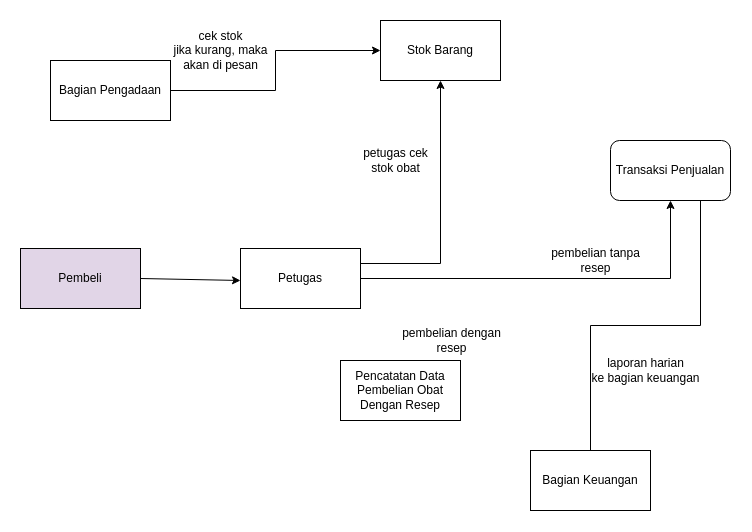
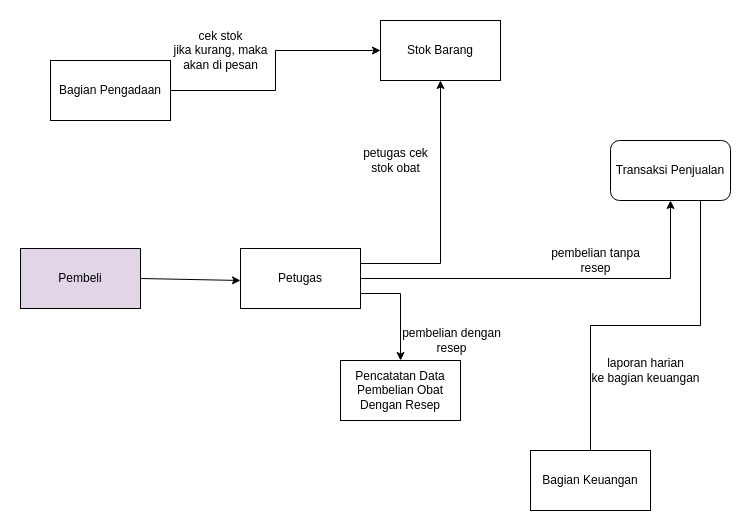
  <mxCell id="0" />
  <mxCell id="1" parent="0" />
  <mxCell id="2" style="edgeStyle=orthogonalEdgeStyle;rounded=0;orthogonalLoop=1;jettySize=auto;html=1;exitX=0.75;exitY=1;exitDx=0;exitDy=0;entryX=0.5;entryY=0;entryDx=0;entryDy=0;endArrow=none;" edge="1" parent="1" source="3" target="8"><mxGeometry relative="1" as="geometry" /></mxCell>
  <mxCell id="3" value="Transaksi Penjualan" style="rounded=1;whiteSpace=wrap;html=1;" vertex="1" parent="1"><mxGeometry x="610" y="140" width="120" height="60" as="geometry" /></mxCell>
  <mxCell id="4" value="Pembeli" style="rounded=0;whiteSpace=wrap;html=1;fillColor=#e1d5e7;" vertex="1" parent="1"><mxGeometry x="20" y="248" width="120" height="60" as="geometry" /></mxCell>
  <mxCell id="5" style="edgeStyle=orthogonalEdgeStyle;rounded=0;orthogonalLoop=1;jettySize=auto;html=1;entryX=0;entryY=0.5;entryDx=0;entryDy=0;" edge="1" parent="1" source="6" target="7"><mxGeometry relative="1" as="geometry" /></mxCell>
  <mxCell id="6" value="Bagian Pengadaan" style="rounded=0;whiteSpace=wrap;html=1;" vertex="1" parent="1"><mxGeometry x="50" y="60" width="120" height="60" as="geometry" /></mxCell>
  <mxCell id="7" value="Stok Barang" style="rounded=0;whiteSpace=wrap;html=1;" vertex="1" parent="1"><mxGeometry x="380" y="20" width="120" height="60" as="geometry" /></mxCell>
  <mxCell id="8" value="Bagian Keuangan" style="rounded=0;whiteSpace=wrap;html=1;" vertex="1" parent="1"><mxGeometry x="530" y="450" width="120" height="60" as="geometry" /></mxCell>
  <mxCell id="9" value="" style="endArrow=classic;html=1;rounded=0;exitX=1;exitY=0.5;exitDx=0;exitDy=0;" edge="1" parent="1" source="4"><mxGeometry width="50" height="50" relative="1" as="geometry"><mxPoint x="310" y="308" as="sourcePoint" /><mxPoint x="240" y="280" as="targetPoint" /></mxGeometry></mxCell>
  <mxCell id="10" value="pembelian tanpa&lt;br&gt;resep" style="text;html=1;align=center;verticalAlign=middle;resizable=0;points=[];autosize=1;strokeColor=none;fillColor=none;" vertex="1" parent="1"><mxGeometry x="540" y="240" width="110" height="40" as="geometry" /></mxCell>
  <mxCell id="11" style="edgeStyle=orthogonalEdgeStyle;rounded=0;orthogonalLoop=1;jettySize=auto;html=1;exitX=1;exitY=0.5;exitDx=0;exitDy=0;entryX=0.5;entryY=1;entryDx=0;entryDy=0;" edge="1" parent="1" source="14" target="3"><mxGeometry relative="1" as="geometry" /></mxCell>
+ <mxCell id="12" style="edgeStyle=orthogonalEdgeStyle;rounded=0;orthogonalLoop=1;jettySize=auto;html=1;exitX=1;exitY=0.75;exitDx=0;exitDy=0;entryX=0.5;entryY=0;entryDx=0;entryDy=0;" edge="1" parent="1" source="14" target="15"><mxGeometry relative="1" as="geometry" /></mxCell>
  <mxCell id="13" style="edgeStyle=orthogonalEdgeStyle;rounded=0;orthogonalLoop=1;jettySize=auto;html=1;exitX=1;exitY=0.25;exitDx=0;exitDy=0;entryX=0.5;entryY=1;entryDx=0;entryDy=0;" edge="1" parent="1" source="14" target="7"><mxGeometry relative="1" as="geometry" /></mxCell>
  <mxCell id="14" value="Petugas" style="rounded=0;whiteSpace=wrap;html=1;" vertex="1" parent="1"><mxGeometry x="240" y="248" width="120" height="60" as="geometry" /></mxCell>
  <mxCell id="15" value="Pencatatan Data Pembelian Obat Dengan Resep" style="rounded=0;whiteSpace=wrap;html=1;" vertex="1" parent="1"><mxGeometry x="340" y="360" width="120" height="60" as="geometry" /></mxCell>
  <mxCell id="16" value="petugas cek&lt;br&gt;stok obat" style="text;html=1;align=center;verticalAlign=middle;resizable=0;points=[];autosize=1;strokeColor=none;fillColor=none;" vertex="1" parent="1"><mxGeometry x="350" y="140" width="90" height="40" as="geometry" /></mxCell>
  <mxCell id="17" value="pembelian dengan&lt;br&gt;resep" style="text;html=1;align=center;verticalAlign=middle;resizable=0;points=[];autosize=1;strokeColor=none;fillColor=none;" vertex="1" parent="1"><mxGeometry x="391" y="320" width="120" height="40" as="geometry" /></mxCell>
  <mxCell id="18" value="laporan harian&lt;br&gt;ke bagian keuangan" style="text;html=1;align=center;verticalAlign=middle;resizable=0;points=[];autosize=1;strokeColor=none;fillColor=none;" vertex="1" parent="1"><mxGeometry x="580" y="350" width="130" height="40" as="geometry" /></mxCell>
  <mxCell id="19" value="cek stok&lt;br&gt;jika kurang, maka&lt;br&gt;akan di pesan" style="text;html=1;align=center;verticalAlign=middle;resizable=0;points=[];autosize=1;strokeColor=none;fillColor=none;" vertex="1" parent="1"><mxGeometry x="160" y="20" width="120" height="60" as="geometry" /></mxCell>
